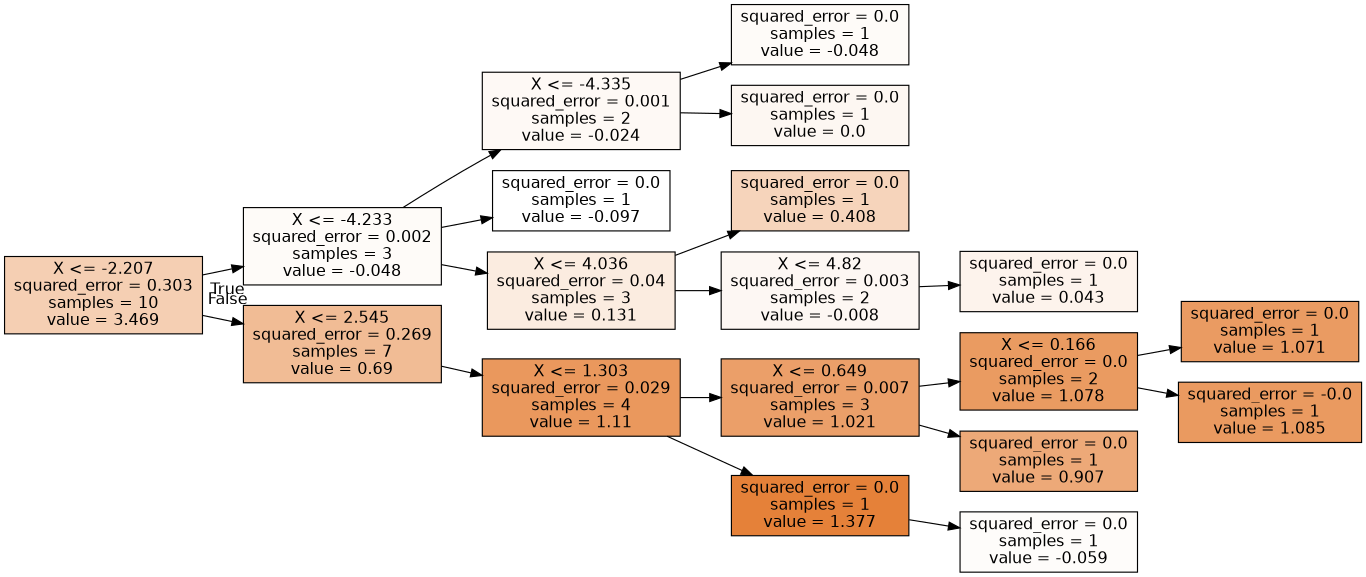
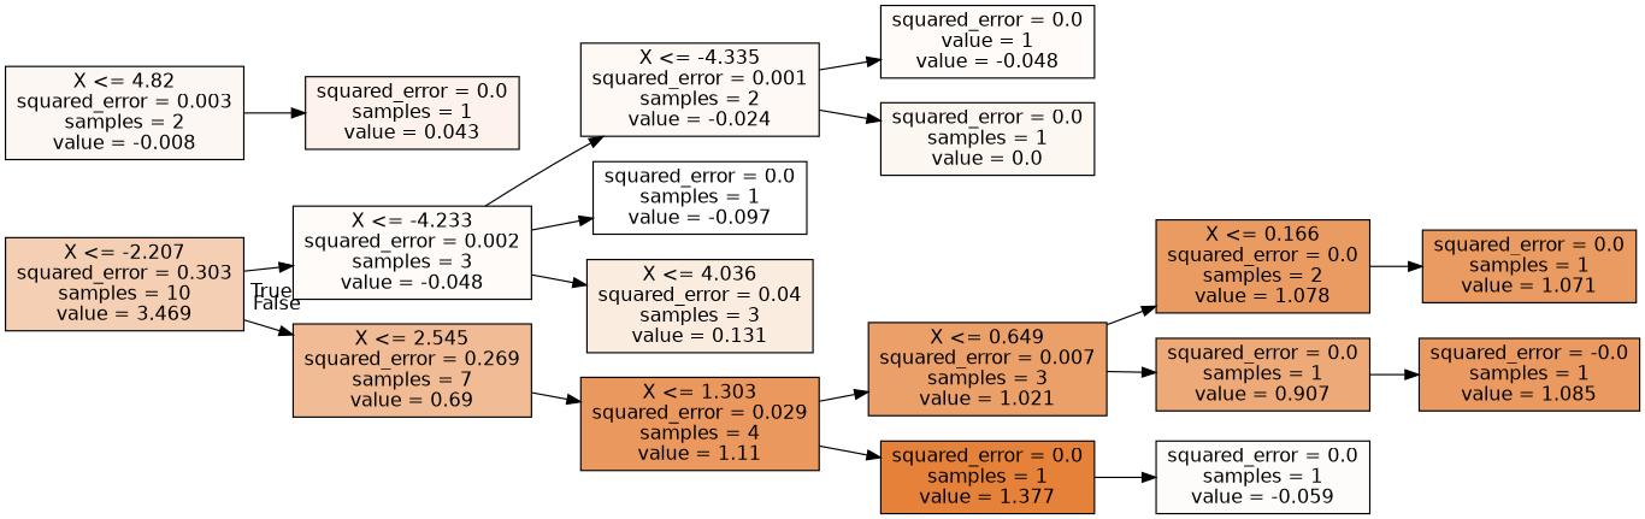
  digraph {
    rankdir=LR
    node [color=black fillcolor="#fefbf8" fontname=helvetica shape=box style=filled]
    edge [fontname=helvetica]
    n1 [fillcolor="#f5cfb3" label="X <= -2.207\nsquared_error = 0.303\nsamples = 10\nvalue = 3.469"]
    n2 [label="X <= -4.233\nsquared_error = 0.002\nsamples = 3\nvalue = -0.048"]
    n3 [fillcolor="#f1bc95" label="X <= 2.545\nsquared_error = 0.269\nsamples = 7\nvalue = 0.69"]
    n4 [fillcolor="#fef9f5" label="X <= -4.335\nsquared_error = 0.001\nsamples = 2\nvalue = -0.024"]
    n5 [fillcolor="#ffffff" label="squared_error = 0.0\nsamples = 1\nvalue = -0.097"]
    n6 [fillcolor="#fbece0" label="X <= 4.036\nsquared_error = 0.04\nsamples = 3\nvalue = 0.131"]
    n7 [fillcolor="#ea985d" label="X <= 1.303\nsquared_error = 0.029\nsamples = 4\nvalue = 1.11"]
-   n8 [label="squared_error = 0.0\nsamples = 1\nvalue = -0.048"]
+   n8 [label="squared_error = 0.0\nvalue = 1\nvalue = -0.048"]
    n9 [fillcolor="#fdf7f2" label="squared_error = 0.0\nsamples = 1\nvalue = 0.0"]
    n10 [fillcolor="#eb9f69" label="X <= 0.649\nsquared_error = 0.007\nsamples = 3\nvalue = 1.021"]
    n11 [fillcolor="#e58139" label="squared_error = 0.0\nsamples = 1\nvalue = 1.377"]
-   n12 [fillcolor="#f6d4bb" label="squared_error = 0.0\nsamples = 1\nvalue = 0.408"]
    n13 [fillcolor="#fdf7f3" label="X <= 4.82\nsquared_error = 0.003\nsamples = 2\nvalue = -0.008"]
    n14 [fillcolor="#ea9b61" label="X <= 0.166\nsquared_error = 0.0\nsamples = 2\nvalue = 1.078"]
    n15 [fillcolor="#eda978" label="squared_error = 0.0\nsamples = 1\nvalue = 0.907"]
    n16 [fillcolor="#fefcfa" label="squared_error = 0.0\nsamples = 1\nvalue = -0.059"]
    n17 [fillcolor="#ea9b62" label="squared_error = 0.0\nsamples = 1\nvalue = 1.071"]
    n18 [fillcolor="#ea9a60" label="squared_error = -0.0\nsamples = 1\nvalue = 1.085"]
    n19 [fillcolor="#fdf3ec" label="squared_error = 0.0\nsamples = 1\nvalue = 0.043"]
    n1 -> n2 [headlabel=True labelangle=45 labeldistance=2.5]
    n1 -> n3 [headlabel=False labelangle=-45 labeldistance=2.5]
    n2 -> n4
    n2 -> n5
    n2 -> n6
    n3 -> n7
    n4 -> n8
    n4 -> n9
-   n6 -> n12
-   n6 -> n13
    n7 -> n10
    n7 -> n11
    n10 -> n14
    n10 -> n15
    n11 -> n16
    n13 -> n19
    n14 -> n17
-   n14 -> n18
+   n15 -> n18
  }
